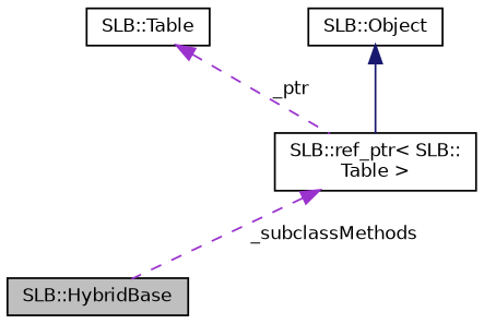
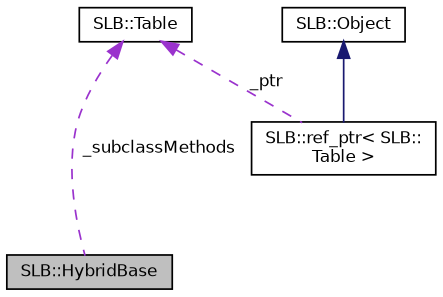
  digraph {
    node [color=black fillcolor=white fontname=Helvetica fontsize=10 shape=record style=filled]
    edge [color=darkorchid3 dir=back fontname=Helvetica fontsize=10 labelfontname=Helvetica labelfontsize=10 style=dashed]
    n1 [fillcolor=grey75 fontcolor=black height=0.2 label="SLB::HybridBase" width=0.4]
    n2 [height=0.2 label="SLB::ref_ptr\< SLB::\lTable \>" width=0.4]
    n3 [height=0.2 label="SLB::Table" width=0.4]
    n4 [height=0.2 label="SLB::Object" width=0.4]
-   n2 -> n1 [label=" _subclassMethods"]
+   n3 -> n1 [label=" _subclassMethods"]
    n3 -> n2 [label=" _ptr"]
    n4 -> n2 [color=midnightblue style=solid]
  }
